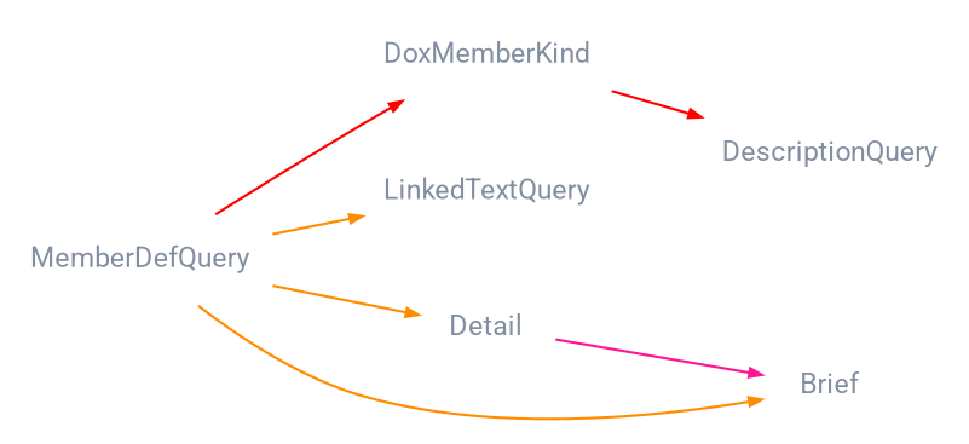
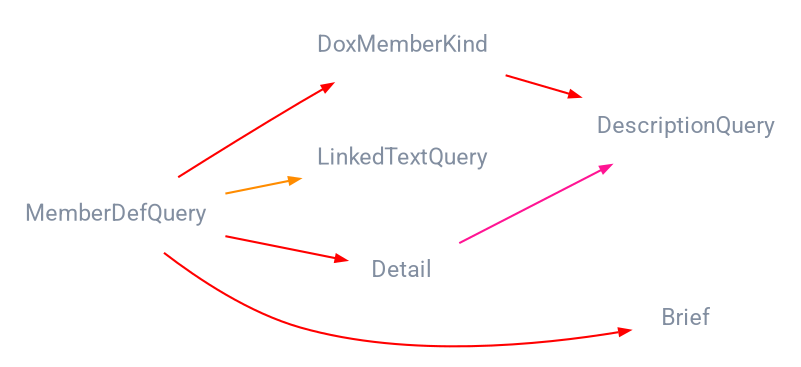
  digraph {
    fontname=Roboto
    rankdir=LR
    node [fontcolor="#828EA0FF" fontname=Roboto fontsize=11 shape=none]
    edge [arrowsize=0.5 color=darkorange fontname=Roboto]
    MemberDefQuery
    DoxMemberKind
    LinkedTextQuery
    Brief
    Detail
    DescriptionQuery
    MemberDefQuery -> DoxMemberKind [color=red]
    MemberDefQuery -> LinkedTextQuery
-   MemberDefQuery -> Brief
-   MemberDefQuery -> Detail
+   MemberDefQuery -> Brief [color=red]
+   MemberDefQuery -> Detail [color=red]
    DoxMemberKind -> DescriptionQuery [color=red]
-   Detail -> Brief [color=deeppink]
+   Detail -> DescriptionQuery [color=deeppink]
  }
